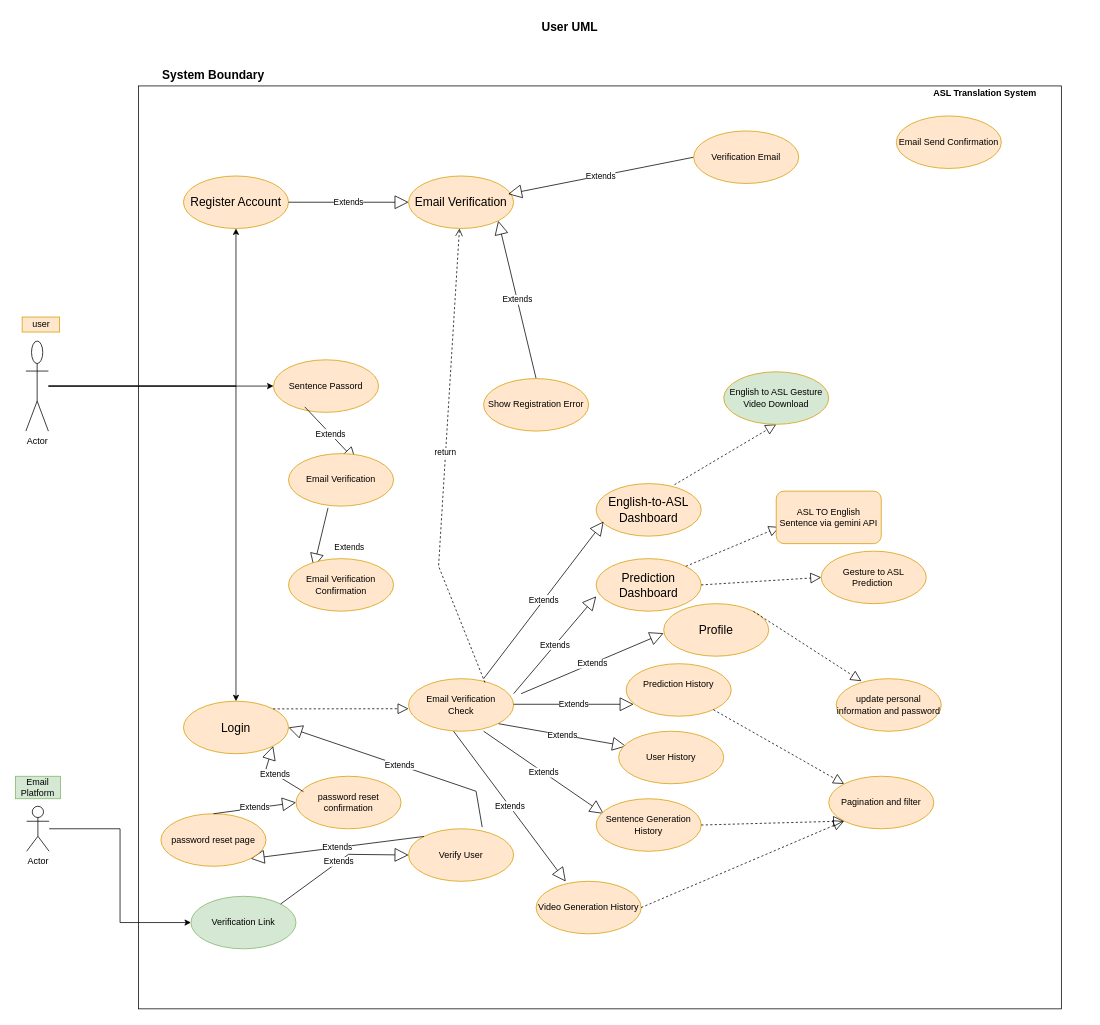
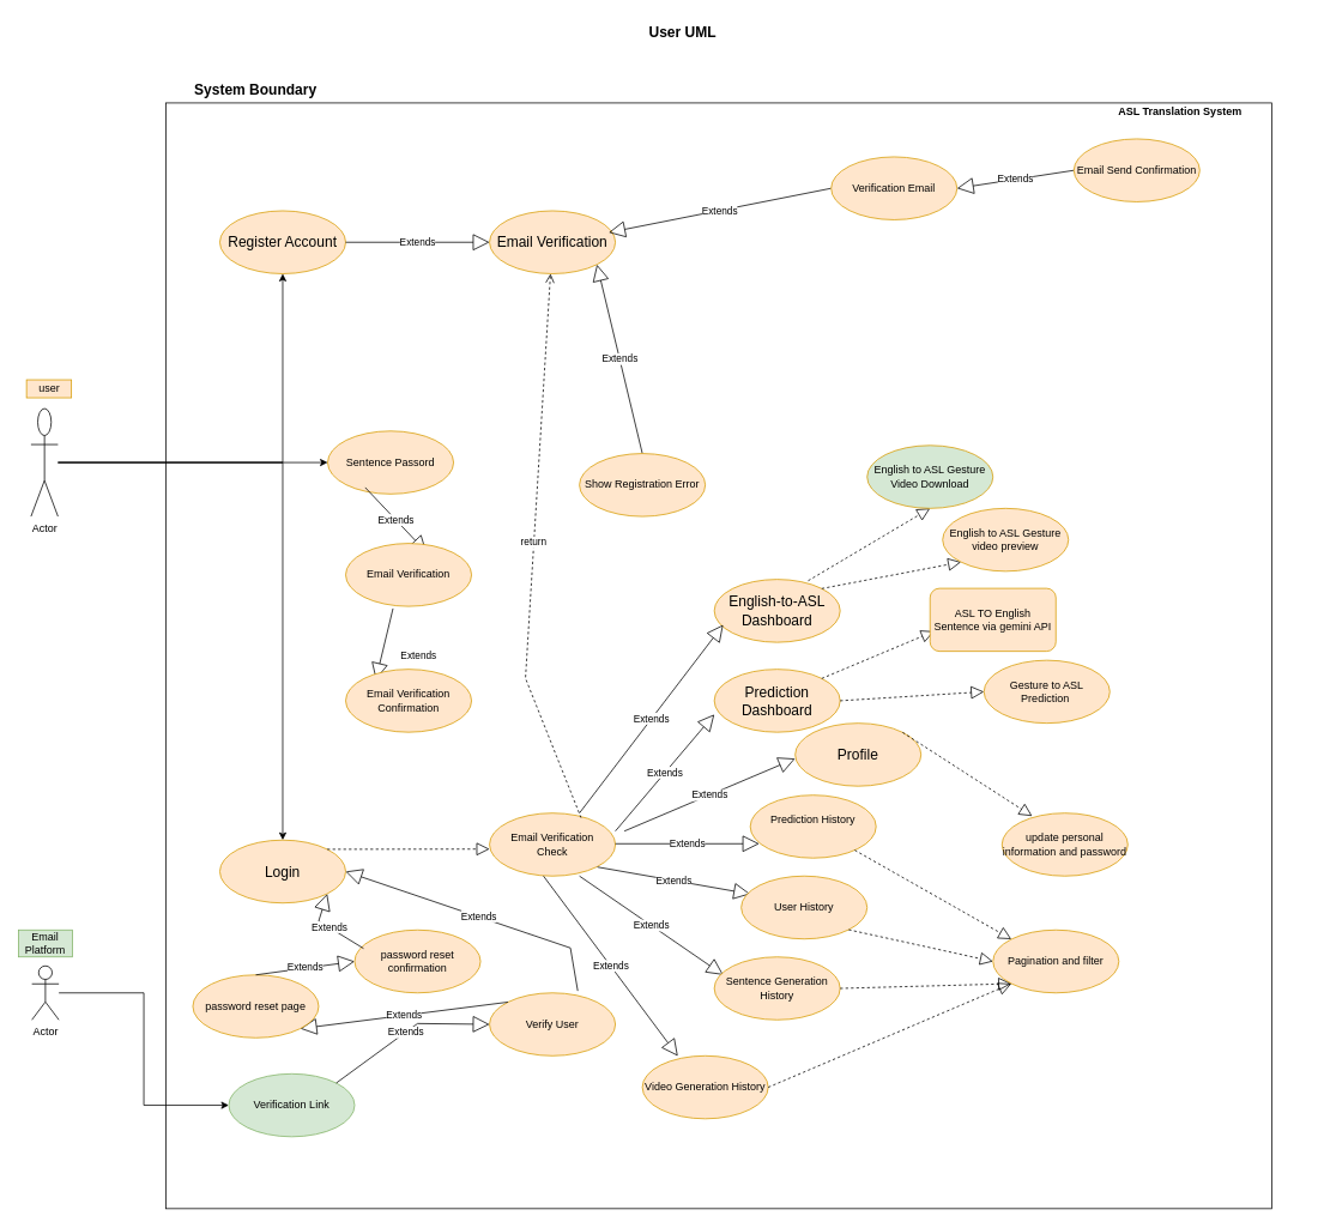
  <mxCell id="0" />
  <mxCell id="1" parent="0" />
  <mxCell id="2" value="" style="whiteSpace=wrap;html=1;aspect=fixed;glass=0;fillColor=none;" parent="1" vertex="1"><mxGeometry x="184" y="114" width="1230" height="1230" as="geometry" /></mxCell>
  <mxCell id="3" value="&lt;b&gt;ASL Translation System&amp;nbsp;&lt;/b&gt;" style="text;html=1;align=center;verticalAlign=middle;whiteSpace=wrap;rounded=0;" parent="1" vertex="1"><mxGeometry x="1184" y="104" width="260" height="40" as="geometry" /></mxCell>
  <mxCell id="4" value="&lt;b&gt;&lt;font style=&quot;font-size: 16px;&quot;&gt;System Boundary&lt;/font&gt;&lt;/b&gt;" style="text;html=1;align=center;verticalAlign=middle;whiteSpace=wrap;rounded=0;" parent="1" vertex="1"><mxGeometry x="174" y="84" width="220" height="30" as="geometry" /></mxCell>
  <mxCell id="5" value="&lt;b&gt;&lt;font style=&quot;font-size: 16px;&quot;&gt;User UML&lt;/font&gt;&lt;/b&gt;" style="text;html=1;align=center;verticalAlign=middle;whiteSpace=wrap;rounded=0;" parent="1" vertex="1"><mxGeometry x="684" y="20" width="150" height="30" as="geometry" /></mxCell>
  <mxCell id="6" style="edgeStyle=orthogonalEdgeStyle;rounded=0;orthogonalLoop=1;jettySize=auto;html=1;entryX=0.5;entryY=1;entryDx=0;entryDy=0;" parent="1" source="9" target="10" edge="1"><mxGeometry relative="1" as="geometry" /></mxCell>
  <mxCell id="7" style="edgeStyle=orthogonalEdgeStyle;rounded=0;orthogonalLoop=1;jettySize=auto;html=1;entryX=0.5;entryY=0;entryDx=0;entryDy=0;" parent="1" source="9" target="11" edge="1"><mxGeometry relative="1" as="geometry" /></mxCell>
  <mxCell id="8" style="edgeStyle=orthogonalEdgeStyle;rounded=0;orthogonalLoop=1;jettySize=auto;html=1;" parent="1" source="9" target="59" edge="1"><mxGeometry relative="1" as="geometry" /></mxCell>
  <mxCell id="9" value="Actor" style="shape=umlActor;verticalLabelPosition=bottom;verticalAlign=top;html=1;outlineConnect=0;" parent="1" vertex="1"><mxGeometry x="34" y="454" width="30" height="120" as="geometry" /></mxCell>
  <mxCell id="10" value="&lt;span style=&quot;text-align: start; font-size: medium;&quot;&gt;Register Account&lt;/span&gt;" style="ellipse;whiteSpace=wrap;html=1;fillColor=#ffe6cc;strokeColor=#d79b00;" parent="1" vertex="1"><mxGeometry x="244" y="234" width="140" height="70" as="geometry" /></mxCell>
  <mxCell id="11" value="&lt;span style=&quot;text-align: start; font-size: medium;&quot;&gt;Login&lt;/span&gt;" style="ellipse;whiteSpace=wrap;html=1;fillColor=#ffe6cc;strokeColor=#d79b00;" parent="1" vertex="1"><mxGeometry x="244" y="934" width="140" height="70" as="geometry" /></mxCell>
  <mxCell id="12" value="Extends" style="endArrow=block;endSize=16;endFill=0;html=1;rounded=0;entryX=0;entryY=0.5;entryDx=0;entryDy=0;exitX=1;exitY=0.5;exitDx=0;exitDy=0;" parent="1" source="10" target="13" edge="1"><mxGeometry width="160" relative="1" as="geometry"><mxPoint x="384" y="268.09" as="sourcePoint" /><mxPoint x="544" y="268.09" as="targetPoint" /></mxGeometry></mxCell>
  <mxCell id="13" value="&lt;span style=&quot;text-align: start; font-size: medium;&quot;&gt;Email Verification&lt;/span&gt;" style="ellipse;whiteSpace=wrap;html=1;fillColor=#ffe6cc;strokeColor=#d79b00;" parent="1" vertex="1"><mxGeometry x="544" y="234" width="140" height="70" as="geometry" /></mxCell>
  <mxCell id="14" value="Extends" style="endArrow=block;endSize=16;endFill=0;html=1;rounded=0;exitX=0;exitY=0.5;exitDx=0;exitDy=0;entryX=0.947;entryY=0.345;entryDx=0;entryDy=0;entryPerimeter=0;" parent="1" source="15" target="13" edge="1"><mxGeometry width="160" relative="1" as="geometry"><mxPoint x="933.83" y="214" as="sourcePoint" /><mxPoint x="684" y="253.51" as="targetPoint" /><Array as="points" /></mxGeometry></mxCell>
  <mxCell id="15" value="Verification Email" style="ellipse;whiteSpace=wrap;html=1;fillColor=#ffe6cc;strokeColor=#d79b00;" parent="1" vertex="1"><mxGeometry x="924" y="174" width="140" height="70" as="geometry" /></mxCell>
  <mxCell id="16" value="Extends" style="endArrow=block;endSize=16;endFill=0;html=1;rounded=0;exitX=0.5;exitY=0;exitDx=0;exitDy=0;entryX=1;entryY=1;entryDx=0;entryDy=0;" parent="1" source="17" target="13" edge="1"><mxGeometry width="160" relative="1" as="geometry"><mxPoint y="494" as="sourcePoint" x="704" /><mxPoint x="674" y="284" as="targetPoint" /><Array as="points" /></mxGeometry></mxCell>
  <mxCell id="17" value="Show Registration Error" style="ellipse;whiteSpace=wrap;html=1;fillColor=#ffe6cc;strokeColor=#d79b00;" parent="1" vertex="1"><mxGeometry x="644" y="504" width="140" height="70" as="geometry" /></mxCell>
+ <mxCell id="18" value="Extends" style="endArrow=block;endSize=16;endFill=0;html=1;rounded=0;entryX=1;entryY=0.5;entryDx=0;entryDy=0;exitX=0;exitY=0.5;exitDx=0;exitDy=0;" parent="1" source="19" target="15" edge="1"><mxGeometry width="160" relative="1" as="geometry"><mxPoint x="1194" y="184" as="sourcePoint" /><mxPoint x="1064" y="203.51" as="targetPoint" /><Array as="points" /></mxGeometry></mxCell>
  <mxCell id="19" value="Email Send Confirmation" style="ellipse;whiteSpace=wrap;html=1;fillColor=#ffe6cc;strokeColor=#d79b00;" parent="1" vertex="1"><mxGeometry x="1194" y="154" width="140" height="70" as="geometry" /></mxCell>
  <mxCell id="20" style="edgeStyle=orthogonalEdgeStyle;rounded=0;orthogonalLoop=1;jettySize=auto;html=1;entryX=0;entryY=0.5;entryDx=0;entryDy=0;" parent="1" source="21" target="23" edge="1"><mxGeometry relative="1" as="geometry" /></mxCell>
  <mxCell id="21" value="Actor" style="shape=umlActor;verticalLabelPosition=bottom;verticalAlign=top;html=1;" parent="1" vertex="1"><mxGeometry x="35" y="1074" width="30" height="60" as="geometry" /></mxCell>
  <mxCell id="22" value="Email Platform" style="text;html=1;align=center;verticalAlign=middle;whiteSpace=wrap;rounded=0;fillColor=#d5e8d4;strokeColor=#82b366;" parent="1" vertex="1"><mxGeometry x="20" y="1034" width="60" height="30" as="geometry" /></mxCell>
  <mxCell id="23" value="Verification Link" style="ellipse;whiteSpace=wrap;html=1;fillColor=#d5e8d4;strokeColor=#82b366;" parent="1" vertex="1"><mxGeometry x="254" y="1194" width="140" height="70" as="geometry" /></mxCell>
  <mxCell id="24" value="Extends" style="endArrow=block;endSize=16;endFill=0;html=1;rounded=0;exitX=1;exitY=0;exitDx=0;exitDy=0;entryX=0;entryY=0.5;entryDx=0;entryDy=0;" parent="1" source="23" target="25" edge="1"><mxGeometry width="160" relative="1" as="geometry"><mxPoint x="384" y="1138.09" as="sourcePoint" /><mxPoint x="544" y="1138.09" as="targetPoint" /><Array as="points"><mxPoint x="464" y="1138.09" /></Array></mxGeometry></mxCell>
  <mxCell id="25" value="Verify User" style="ellipse;whiteSpace=wrap;html=1;fillColor=#ffe6cc;strokeColor=#d79b00;" parent="1" vertex="1"><mxGeometry x="544" y="1104" width="140" height="70" as="geometry" /></mxCell>
  <mxCell id="26" value="Extends" style="endArrow=block;endSize=16;endFill=0;html=1;rounded=0;exitX=0.701;exitY=-0.031;exitDx=0;exitDy=0;exitPerimeter=0;entryX=1;entryY=0.5;entryDx=0;entryDy=0;" parent="1" source="25" target="11" edge="1"><mxGeometry width="160" relative="1" as="geometry"><mxPoint x="434" y="994" as="sourcePoint" /><mxPoint x="584" y="994" as="targetPoint" /><Array as="points"><mxPoint x="634" y="1054" /></Array></mxGeometry></mxCell>
  <mxCell id="27" value="" style="endArrow=block;dashed=1;endFill=0;endSize=12;html=1;rounded=0;exitX=1;exitY=0;exitDx=0;exitDy=0;" parent="1" source="11" edge="1"><mxGeometry width="160" relative="1" as="geometry"><mxPoint x="384" y="944" as="sourcePoint" /><mxPoint x="544" y="944" as="targetPoint" /></mxGeometry></mxCell>
  <mxCell id="28" value="Email Verification&lt;div&gt;Check&lt;/div&gt;" style="ellipse;whiteSpace=wrap;html=1;fillColor=#ffe6cc;strokeColor=#d79b00;" parent="1" vertex="1"><mxGeometry x="544" y="904" width="140" height="70" as="geometry" /></mxCell>
  <mxCell id="29" value="return" style="html=1;verticalAlign=bottom;endArrow=open;dashed=1;endSize=8;curved=0;rounded=0;exitX=0.727;exitY=0.073;exitDx=0;exitDy=0;exitPerimeter=0;" parent="1" source="28" target="13" edge="1"><mxGeometry relative="1" as="geometry"><mxPoint x="804" y="784" as="sourcePoint" /><mxPoint x="794" y="784" as="targetPoint" /><Array as="points"><mxPoint x="584" y="754" /></Array></mxGeometry></mxCell>
  <mxCell id="30" value="Extends" style="endArrow=block;endSize=16;endFill=0;html=1;rounded=0;" parent="1" edge="1"><mxGeometry width="160" relative="1" as="geometry"><mxPoint x="684" y="938.09" as="sourcePoint" /><mxPoint x="844" y="938.09" as="targetPoint" /></mxGeometry></mxCell>
  <mxCell id="31" value="&lt;span style=&quot;text-align: start; font-size: medium;&quot;&gt;Profile&lt;/span&gt;" style="ellipse;whiteSpace=wrap;html=1;fillColor=#ffe6cc;strokeColor=#d79b00;" parent="1" vertex="1"><mxGeometry x="884" y="804" width="140" height="70" as="geometry" /></mxCell>
  <mxCell id="32" value="Extends" style="endArrow=block;endSize=16;endFill=0;html=1;rounded=0;entryX=0.496;entryY=0.553;entryDx=0;entryDy=0;entryPerimeter=0;" parent="1" target="2" edge="1"><mxGeometry width="160" relative="1" as="geometry"><mxPoint x="684" y="924" as="sourcePoint" /><mxPoint x="844" y="924" as="targetPoint" /></mxGeometry></mxCell>
  <mxCell id="33" value="&lt;div style=&quot;&quot;&gt;&lt;font size=&quot;3&quot;&gt;Prediction Dashboard&lt;/font&gt;&lt;/div&gt;" style="ellipse;whiteSpace=wrap;html=1;align=center;fillColor=#ffe6cc;strokeColor=#d79b00;" parent="1" vertex="1"><mxGeometry x="794" y="744" width="140" height="70" as="geometry" /></mxCell>
  <mxCell id="34" value="Extends" style="endArrow=block;endSize=16;endFill=0;html=1;rounded=0;" parent="1" edge="1"><mxGeometry width="160" relative="1" as="geometry"><mxPoint x="664" y="964" as="sourcePoint" /><mxPoint x="834" y="994" as="targetPoint" /></mxGeometry></mxCell>
  <mxCell id="35" value="&lt;span style=&quot;font-size: medium;&quot;&gt;English-to-ASL Dashboard&lt;/span&gt;" style="ellipse;whiteSpace=wrap;html=1;align=center;fillColor=#ffe6cc;strokeColor=#d79b00;" parent="1" vertex="1"><mxGeometry x="794" y="644" width="140" height="70" as="geometry" /></mxCell>
  <mxCell id="36" value="Extends" style="endArrow=block;endSize=16;endFill=0;html=1;rounded=0;entryX=0.569;entryY=0.593;entryDx=0;entryDy=0;entryPerimeter=0;" parent="1" target="2" edge="1"><mxGeometry width="160" relative="1" as="geometry"><mxPoint x="694" y="924" as="sourcePoint" /><mxPoint x="784" y="884" as="targetPoint" /></mxGeometry></mxCell>
  <mxCell id="37" value="Prediction History&lt;div&gt;&lt;br&gt;&lt;/div&gt;" style="ellipse;whiteSpace=wrap;html=1;fillColor=#ffe6cc;strokeColor=#d79b00;" parent="1" vertex="1"><mxGeometry x="834" y="884" width="140" height="70" as="geometry" /></mxCell>
  <mxCell id="38" value="Extends" style="endArrow=block;endSize=16;endFill=0;html=1;rounded=0;entryX=0.504;entryY=0.472;entryDx=0;entryDy=0;entryPerimeter=0;" parent="1" target="2" edge="1"><mxGeometry width="160" relative="1" as="geometry"><mxPoint x="644" y="904" as="sourcePoint" /><mxPoint x="754" y="774" as="targetPoint" /></mxGeometry></mxCell>
  <mxCell id="39" value="User History" style="ellipse;whiteSpace=wrap;html=1;fillColor=#ffe6cc;strokeColor=#d79b00;" parent="1" vertex="1"><mxGeometry x="824" y="974" width="140" height="70" as="geometry" /></mxCell>
  <mxCell id="40" value="Extends" style="endArrow=block;endSize=16;endFill=0;html=1;rounded=0;" parent="1" edge="1"><mxGeometry width="160" relative="1" as="geometry"><mxPoint x="644" y="974" as="sourcePoint" /><mxPoint x="804" y="1084" as="targetPoint" /></mxGeometry></mxCell>
  <mxCell id="41" value="Sentence Generation History" style="ellipse;whiteSpace=wrap;html=1;fillColor=#ffe6cc;strokeColor=#d79b00;" parent="1" vertex="1"><mxGeometry x="794" y="1064" width="140" height="70" as="geometry" /></mxCell>
  <mxCell id="42" value="Extends" style="endArrow=block;endSize=16;endFill=0;html=1;rounded=0;entryX=0.463;entryY=0.862;entryDx=0;entryDy=0;entryPerimeter=0;" parent="1" target="2" edge="1"><mxGeometry width="160" relative="1" as="geometry"><mxPoint x="604" y="974" as="sourcePoint" /><mxPoint x="764" y="1084" as="targetPoint" /></mxGeometry></mxCell>
  <mxCell id="43" value="Video Generation History" style="ellipse;whiteSpace=wrap;html=1;fillColor=#ffe6cc;strokeColor=#d79b00;" parent="1" vertex="1"><mxGeometry x="714" y="1174" width="140" height="70" as="geometry" /></mxCell>
  <mxCell id="44" value="" style="endArrow=block;dashed=1;endFill=0;endSize=12;html=1;rounded=0;entryX=0;entryY=0;entryDx=0;entryDy=0;" parent="1" source="37" target="48" edge="1"><mxGeometry width="160" relative="1" as="geometry"><mxPoint x="958" y="938" as="sourcePoint" /><mxPoint x="1074" y="984" as="targetPoint" /></mxGeometry></mxCell>
+ <mxCell id="45" value="" style="endArrow=block;dashed=1;endFill=0;endSize=12;html=1;rounded=0;entryX=0;entryY=0.5;entryDx=0;entryDy=0;exitX=1;exitY=1;exitDx=0;exitDy=0;" parent="1" source="39" target="48" edge="1"><mxGeometry width="160" relative="1" as="geometry"><mxPoint x="938" y="1039" as="sourcePoint" /><mxPoint x="1104" y="1059" as="targetPoint" /></mxGeometry></mxCell>
  <mxCell id="46" value="" style="endArrow=block;dashed=1;endFill=0;endSize=12;html=1;rounded=0;exitX=1;exitY=0.5;exitDx=0;exitDy=0;entryX=0;entryY=1;entryDx=0;entryDy=0;" parent="1" source="41" target="48" edge="1"><mxGeometry width="160" relative="1" as="geometry"><mxPoint x="934" y="1094" as="sourcePoint" /><mxPoint x="1104" y="1074" as="targetPoint" /></mxGeometry></mxCell>
  <mxCell id="47" value="" style="endArrow=block;dashed=1;endFill=0;endSize=12;html=1;rounded=0;exitX=1;exitY=0.5;exitDx=0;exitDy=0;entryX=0;entryY=1;entryDx=0;entryDy=0;" parent="1" source="43" target="48" edge="1"><mxGeometry width="160" relative="1" as="geometry"><mxPoint x="864" y="1204" as="sourcePoint" /><mxPoint x="1104" y="1084" as="targetPoint" /></mxGeometry></mxCell>
  <mxCell id="48" value="Pagination and filter" style="ellipse;whiteSpace=wrap;html=1;fillColor=#ffe6cc;strokeColor=#d79b00;" parent="1" vertex="1"><mxGeometry x="1104" y="1034" width="140" height="70" as="geometry" /></mxCell>
  <mxCell id="49" value="" style="endArrow=block;dashed=1;endFill=0;endSize=12;html=1;rounded=0;entryX=0.24;entryY=0.047;entryDx=0;entryDy=0;entryPerimeter=0;exitX=1;exitY=0;exitDx=0;exitDy=0;" parent="1" source="31" target="50" edge="1"><mxGeometry width="160" relative="1" as="geometry"><mxPoint x="1004" y="844" as="sourcePoint" /><mxPoint x="1144" y="904" as="targetPoint" /></mxGeometry></mxCell>
  <mxCell id="50" value="update personal information and password" style="ellipse;whiteSpace=wrap;html=1;fillColor=#ffe6cc;strokeColor=#d79b00;" parent="1" vertex="1"><mxGeometry x="1114" y="904" width="140" height="70" as="geometry" /></mxCell>
  <mxCell id="51" value="" style="endArrow=block;dashed=1;endFill=0;endSize=12;html=1;rounded=0;entryX=0;entryY=0.5;entryDx=0;entryDy=0;exitX=1;exitY=0.5;exitDx=0;exitDy=0;" parent="1" source="33" target="52" edge="1"><mxGeometry width="160" relative="1" as="geometry"><mxPoint x="934" y="774" as="sourcePoint" /><mxPoint x="1094" y="774" as="targetPoint" /></mxGeometry></mxCell>
  <mxCell id="52" value="Gesture to ASL Prediction&amp;nbsp;" style="ellipse;whiteSpace=wrap;html=1;fillColor=#ffe6cc;strokeColor=#d79b00;" parent="1" vertex="1"><mxGeometry x="1094" y="734" width="140" height="70" as="geometry" /></mxCell>
  <mxCell id="53" value="" style="endArrow=block;dashed=1;endFill=0;endSize=12;html=1;rounded=0;entryX=0.032;entryY=0.683;entryDx=0;entryDy=0;entryPerimeter=0;exitX=1;exitY=0;exitDx=0;exitDy=0;" parent="1" source="33" target="54" edge="1"><mxGeometry width="160" relative="1" as="geometry"><mxPoint x="924" y="764" as="sourcePoint" /><mxPoint x="1034" y="694" as="targetPoint" /></mxGeometry></mxCell>
  <mxCell id="54" value="ASL TO English Sentence via gemini API" style="whiteSpace=wrap;html=1;fillColor=#ffe6cc;strokeColor=#d79b00;rounded=1;" parent="1" vertex="1"><mxGeometry x="1034" y="654" width="140" height="70" as="geometry" /></mxCell>
+ <mxCell id="55" value="" style="endArrow=block;dashed=1;endFill=0;endSize=12;html=1;rounded=0;entryX=0;entryY=1;entryDx=0;entryDy=0;exitX=1;exitY=0;exitDx=0;exitDy=0;" parent="1" source="35" target="56" edge="1"><mxGeometry width="160" relative="1" as="geometry"><mxPoint x="914" y="654" as="sourcePoint" /><mxPoint x="1054" y="624" as="targetPoint" /></mxGeometry></mxCell>
+ <mxCell id="56" value="English to ASL Gesture video preview" style="ellipse;whiteSpace=wrap;html=1;fillColor=#ffe6cc;strokeColor=#d79b00;" parent="1" vertex="1"><mxGeometry x="1048" y="565" width="140" height="70" as="geometry" /></mxCell>
  <mxCell id="57" value="" style="endArrow=block;dashed=1;endFill=0;endSize=12;html=1;rounded=0;exitX=0.746;exitY=0.021;exitDx=0;exitDy=0;exitPerimeter=0;entryX=0.5;entryY=1;entryDx=0;entryDy=0;" parent="1" source="35" target="58" edge="1"><mxGeometry width="160" relative="1" as="geometry"><mxPoint x="894" as="sourcePoint" y="634" /><mxPoint x="1014" y="564" as="targetPoint" /></mxGeometry></mxCell>
  <mxCell id="58" value="English to ASL Gesture Video Download" style="ellipse;whiteSpace=wrap;html=1;fillColor=#d5e8d4;strokeColor=#d79b00;" parent="1" vertex="1"><mxGeometry x="964" y="495" width="140" height="70" as="geometry" /></mxCell>
  <mxCell id="59" value="Sentence Passord" style="ellipse;whiteSpace=wrap;html=1;fillColor=#ffe6cc;strokeColor=#d79b00;" parent="1" vertex="1"><mxGeometry x="364" y="479" width="140" height="70" as="geometry" /></mxCell>
  <mxCell id="60" value="Extends" style="endArrow=block;endSize=16;endFill=0;html=1;rounded=0;exitX=0.298;exitY=0.897;exitDx=0;exitDy=0;exitPerimeter=0;entryX=0.643;entryY=0.143;entryDx=0;entryDy=0;entryPerimeter=0;" parent="1" source="59" target="61" edge="1"><mxGeometry width="160" relative="1" as="geometry"><mxPoint x="354" y="594" as="sourcePoint" /><mxPoint x="514" y="604" as="targetPoint" /></mxGeometry></mxCell>
  <mxCell id="61" value="Email Verification" style="ellipse;whiteSpace=wrap;html=1;fillColor=#ffe6cc;strokeColor=#d79b00;" parent="1" vertex="1"><mxGeometry x="384" y="604" width="140" height="70" as="geometry" /></mxCell>
  <mxCell id="62" value="Extends" style="endArrow=block;endSize=16;endFill=0;html=1;rounded=0;exitX=0.376;exitY=1.034;exitDx=0;exitDy=0;entryX=0.24;entryY=0.164;entryDx=0;entryDy=0;entryPerimeter=0;exitPerimeter=0;" parent="1" source="61" target="63" edge="1"><mxGeometry x="0.071" y="40" width="160" relative="1" as="geometry"><mxPoint x="416" y="552" as="sourcePoint" /><mxPoint x="484" y="624" as="targetPoint" /><mxPoint as="offset" /></mxGeometry></mxCell>
  <mxCell id="63" value="Email Verification Confirmation" style="ellipse;whiteSpace=wrap;html=1;fillColor=#ffe6cc;strokeColor=#d79b00;" parent="1" vertex="1"><mxGeometry x="384" y="744" width="140" height="70" as="geometry" /></mxCell>
  <mxCell id="64" value="Extends" style="endArrow=block;endSize=16;endFill=0;html=1;rounded=0;exitX=0;exitY=0;exitDx=0;exitDy=0;entryX=1;entryY=1;entryDx=0;entryDy=0;" parent="1" source="25" target="65" edge="1"><mxGeometry width="160" relative="1" as="geometry"><mxPoint x="294" y="1244" as="sourcePoint" /><mxPoint x="454" y="1244" as="targetPoint" /></mxGeometry></mxCell>
  <mxCell id="65" value="password reset page" style="ellipse;whiteSpace=wrap;html=1;fillColor=#ffe6cc;strokeColor=#d79b00;" parent="1" vertex="1"><mxGeometry x="214" y="1084" width="140" height="70" as="geometry" /></mxCell>
  <mxCell id="66" value="Extends" style="endArrow=block;endSize=16;endFill=0;html=1;rounded=0;exitX=0.5;exitY=0;exitDx=0;exitDy=0;entryX=0;entryY=0.5;entryDx=0;entryDy=0;" parent="1" source="65" target="67" edge="1"><mxGeometry width="160" relative="1" as="geometry"><mxPoint x="244" y="1064" as="sourcePoint" /><mxPoint x="404" y="1064" as="targetPoint" /></mxGeometry></mxCell>
  <mxCell id="67" value="password reset confirmation" style="ellipse;whiteSpace=wrap;html=1;fillColor=#ffe6cc;strokeColor=#d79b00;" parent="1" vertex="1"><mxGeometry x="394" y="1034" width="140" height="70" as="geometry" /></mxCell>
  <mxCell id="68" value="Extends" style="endArrow=block;endSize=16;endFill=0;html=1;rounded=0;exitX=0.071;exitY=0.294;exitDx=0;exitDy=0;exitPerimeter=0;entryX=1;entryY=1;entryDx=0;entryDy=0;" parent="1" source="67" target="11" edge="1"><mxGeometry width="160" relative="1" as="geometry"><mxPoint x="244" y="1032.18" as="sourcePoint" /><mxPoint x="404" y="1032.18" as="targetPoint" /><Array as="points"><mxPoint x="354" y="1024" /></Array></mxGeometry></mxCell>
  <mxCell id="69" value="user" style="text;html=1;align=center;verticalAlign=middle;resizable=0;points=[];autosize=1;strokeColor=#d79b00;fillColor=#ffe6cc;" vertex="1" parent="1"><mxGeometry x="29" y="422" width="50" height="20" as="geometry" /></mxCell>
